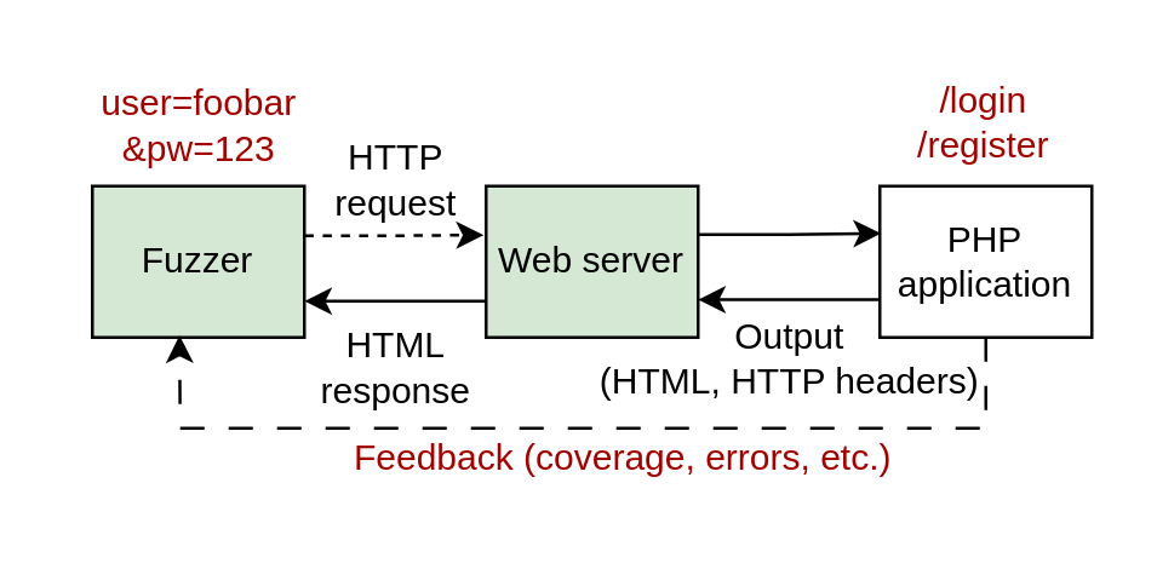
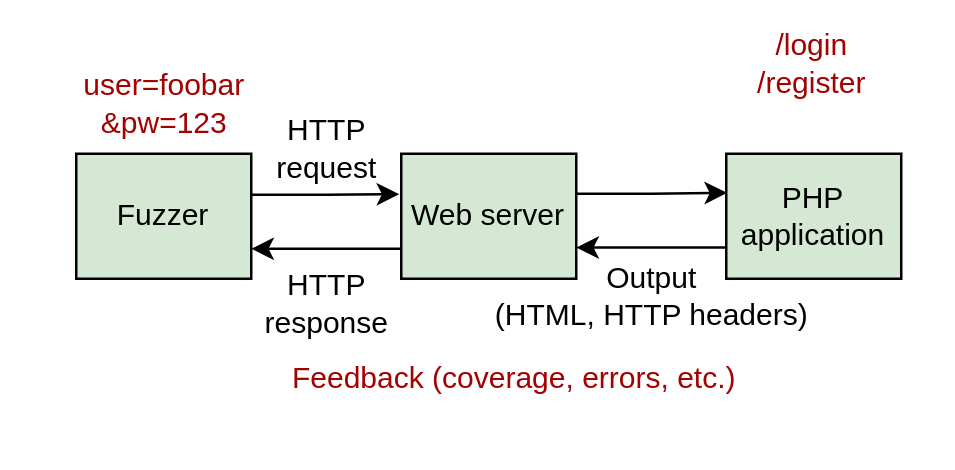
  <mxCell id="0" />
  <mxCell id="1" parent="0" />
  <mxCell id="2" value="&lt;div&gt;&lt;br&gt;&lt;/div&gt;&lt;div&gt;Output &lt;br&gt;&lt;/div&gt;&lt;div&gt;(HTML, HTTP headers)&lt;/div&gt;" style="text;html=1;align=center;verticalAlign=middle;resizable=0;points=[];autosize=1;strokeColor=none;fillColor=none;" parent="1" vertex="1"><mxGeometry x="185" y="81" width="150" height="60" as="geometry" /></mxCell>
  <mxCell id="3" style="edgeStyle=orthogonalEdgeStyle;rounded=0;orthogonalLoop=1;jettySize=auto;html=1;entryX=0.005;entryY=0.312;entryDx=0;entryDy=0;exitX=0.996;exitY=0.319;exitDx=0;exitDy=0;exitPerimeter=0;entryPerimeter=0;" parent="1" source="4" target="5" edge="1"><mxGeometry relative="1" as="geometry" /></mxCell>
  <mxCell id="4" value="&lt;div&gt;Web server&lt;/div&gt;" style="rounded=0;whiteSpace=wrap;html=1;fillColor=#d5e8d4;" parent="1" vertex="1"><mxGeometry x="160" y="61" width="70" height="50" as="geometry" /></mxCell>
- <mxCell id="5" value="PHP&lt;br&gt;application" style="rounded=0;whiteSpace=wrap;html=1;" parent="1" vertex="1"><mxGeometry x="290" y="61" width="70" height="50" as="geometry" /></mxCell>
- <mxCell id="6" style="edgeStyle=orthogonalEdgeStyle;rounded=0;orthogonalLoop=1;jettySize=auto;html=1;entryX=-0.011;entryY=0.323;entryDx=0;entryDy=0;exitX=1.001;exitY=0.327;exitDx=0;exitDy=0;exitPerimeter=0;entryPerimeter=0;dashed=1;" parent="1" source="7" target="4" edge="1"><mxGeometry relative="1" as="geometry" /></mxCell>
+ <mxCell id="5" value="PHP&lt;br&gt;application" style="rounded=0;whiteSpace=wrap;html=1;fillColor=#d5e8d4;" parent="1" vertex="1"><mxGeometry x="290" y="61" width="70" height="50" as="geometry" /></mxCell>
+ <mxCell id="6" style="edgeStyle=orthogonalEdgeStyle;rounded=0;orthogonalLoop=1;jettySize=auto;html=1;entryX=-0.011;entryY=0.323;entryDx=0;entryDy=0;exitX=1.001;exitY=0.327;exitDx=0;exitDy=0;exitPerimeter=0;entryPerimeter=0;" parent="1" source="7" target="4" edge="1"><mxGeometry relative="1" as="geometry" /></mxCell>
  <mxCell id="7" value="&lt;div&gt;Fuzzer&lt;/div&gt;" style="rounded=0;whiteSpace=wrap;html=1;fillColor=#d5e8d4;" parent="1" vertex="1"><mxGeometry x="30" y="61" width="70" height="50" as="geometry" /></mxCell>
  <mxCell id="8" value="&lt;div&gt;HTTP &lt;br&gt;request&lt;/div&gt;" style="text;html=1;align=center;verticalAlign=middle;resizable=0;points=[];autosize=1;strokeColor=none;fillColor=none;" parent="1" vertex="1"><mxGeometry x="100" y="39" width="60" height="40" as="geometry" /></mxCell>
  <mxCell id="9" value="" style="endArrow=classic;html=1;rounded=0;exitX=0;exitY=0.75;exitDx=0;exitDy=0;entryX=1;entryY=0.75;entryDx=0;entryDy=0;" parent="1" source="5" target="4" edge="1"><mxGeometry width="50" height="50" relative="1" as="geometry"><mxPoint x="185" y="381" as="sourcePoint" /><mxPoint x="235" y="331" as="targetPoint" /></mxGeometry></mxCell>
- <mxCell id="10" value="&lt;div&gt;HTML &lt;br&gt;response&lt;/div&gt;" style="text;html=1;align=center;verticalAlign=middle;resizable=0;points=[];autosize=1;strokeColor=none;fillColor=none;" parent="1" vertex="1"><mxGeometry x="95" y="101" width="70" height="40" as="geometry" /></mxCell>
- <mxCell id="11" value="" style="endArrow=classic;html=1;rounded=0;exitX=0.5;exitY=1;exitDx=0;exitDy=0;entryX=0.411;entryY=0.986;entryDx=0;entryDy=0;entryPerimeter=0;dashed=1;dashPattern=8 8;" parent="1" source="5" target="7" edge="1"><mxGeometry width="50" height="50" relative="1" as="geometry"><mxPoint x="175" y="261" as="sourcePoint" /><mxPoint x="-65" y="151" as="targetPoint" /><Array as="points"><mxPoint x="325" y="141" /><mxPoint x="59" y="141" /></Array></mxGeometry></mxCell>
+ <mxCell id="10" value="&lt;div&gt;HTTP &lt;br&gt;response&lt;/div&gt;" style="text;html=1;align=center;verticalAlign=middle;resizable=0;points=[];autosize=1;strokeColor=none;fillColor=none;" parent="1" vertex="1"><mxGeometry x="95" y="101" width="70" height="40" as="geometry" /></mxCell>
  <mxCell id="12" value="Feedback (coverage, errors, etc.)" style="text;html=1;align=center;verticalAlign=middle;resizable=0;points=[];autosize=1;strokeColor=none;fillColor=none;fontColor=#A30000;" parent="1" vertex="1"><mxGeometry x="105" y="136" width="200" height="30" as="geometry" /></mxCell>
- <mxCell id="13" value="&lt;div&gt;/login&lt;/div&gt;&lt;div&gt;/register&lt;/div&gt;" style="text;html=1;align=center;verticalAlign=middle;resizable=0;points=[];autosize=1;strokeColor=none;fillColor=none;fontColor=#a30000;" parent="1" vertex="1"><mxGeometry x="289" y="20" width="70" height="40" as="geometry" /></mxCell>
+ <mxCell id="13" value="&lt;div&gt;/login&lt;/div&gt;&lt;div&gt;/register&lt;/div&gt;" style="text;html=1;align=center;verticalAlign=middle;resizable=0;points=[];autosize=1;strokeColor=none;fillColor=none;fontColor=#a30000;" parent="1" vertex="1"><mxGeometry x="289" y="5" width="70" height="40" as="geometry" /></mxCell>
  <mxCell id="14" value="user=foobar&lt;br&gt;&amp;amp;pw=123" style="text;html=1;align=center;verticalAlign=middle;resizable=0;points=[];autosize=1;strokeColor=none;fillColor=none;fontColor=#A30000;" parent="1" vertex="1"><mxGeometry x="20" y="21" width="90" height="40" as="geometry" /></mxCell>
  <mxCell id="15" value="" style="endArrow=classic;html=1;rounded=0;exitX=0;exitY=0.75;exitDx=0;exitDy=0;entryX=1;entryY=0.75;entryDx=0;entryDy=0;" edge="1" parent="1"><mxGeometry width="50" height="50" relative="1" as="geometry"><mxPoint x="160" y="99" as="sourcePoint" /><mxPoint x="100" y="99" as="targetPoint" /></mxGeometry></mxCell>
